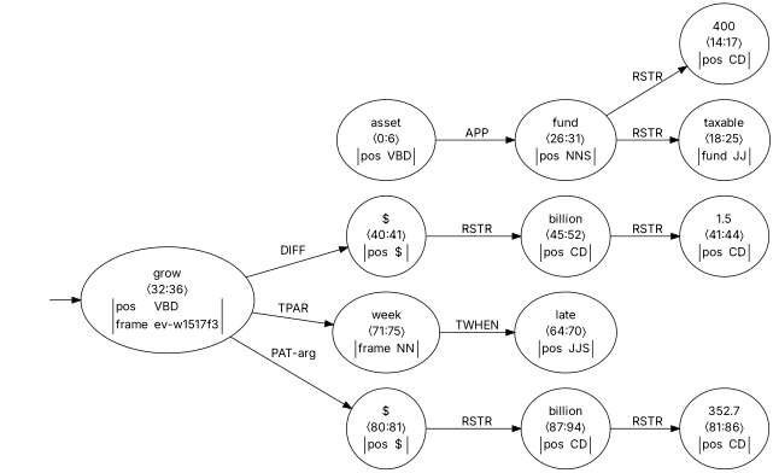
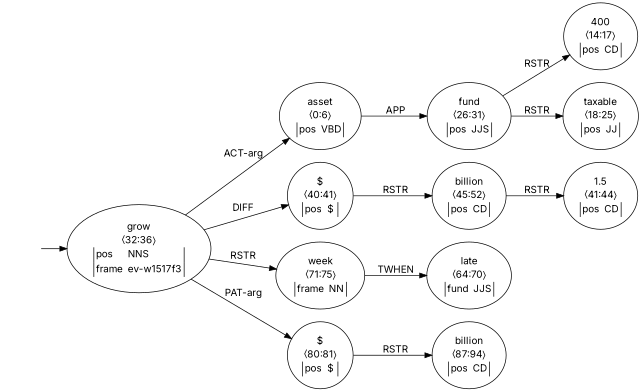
  digraph {
    fontname=Inter
    rankdir=LR
    node [fontname=Inter]
    edge [fontname=Inter]
    top [style=invis]
-   n2 [label=<<table align="center" border="0" cellspacing="0"><tr><td colspan="2">grow</td></tr><tr><td colspan="2">〈32:36〉</td></tr><tr><td sides="l" border="1" align="left">pos</td><td sides="r" border="1" align="left">VBD</td></tr><tr><td sides="l" border="1" align="left">frame</td><td sides="r" border="1" align="left">ev-w1517f3</td></tr></table>>]
+   n2 [label=<<table align="center" border="0" cellspacing="0"><tr><td colspan="2">grow</td></tr><tr><td colspan="2">〈32:36〉</td></tr><tr><td sides="l" border="1" align="left">pos</td><td sides="r" border="1" align="left">NNS</td></tr><tr><td sides="l" border="1" align="left">frame</td><td sides="r" border="1" align="left">ev-w1517f3</td></tr></table>>]
    n3 [label=<<table align="center" border="0" cellspacing="0"><tr><td colspan="2">asset</td></tr><tr><td colspan="2">〈0:6〉</td></tr><tr><td sides="l" border="1" align="left">pos</td><td sides="r" border="1" align="left">VBD</td></tr></table>>]
    n4 [label=<<table align="center" border="0" cellspacing="0"><tr><td colspan="2">$</td></tr><tr><td colspan="2">〈40:41〉</td></tr><tr><td sides="l" border="1" align="left">pos</td><td sides="r" border="1" align="left">$</td></tr></table>>]
    n5 [label=<<table align="center" border="0" cellspacing="0"><tr><td colspan="2">week</td></tr><tr><td colspan="2">〈71:75〉</td></tr><tr><td sides="l" border="1" align="left">frame</td><td sides="r" border="1" align="left">NN</td></tr></table>>]
    n6 [label=<<table align="center" border="0" cellspacing="0"><tr><td colspan="2">$</td></tr><tr><td colspan="2">〈80:81〉</td></tr><tr><td sides="l" border="1" align="left">pos</td><td sides="r" border="1" align="left">$</td></tr></table>>]
-   n7 [label=<<table align="center" border="0" cellspacing="0"><tr><td colspan="2">fund</td></tr><tr><td colspan="2">〈26:31〉</td></tr><tr><td sides="l" border="1" align="left">pos</td><td sides="r" border="1" align="left">NNS</td></tr></table>>]
+   n7 [label=<<table align="center" border="0" cellspacing="0"><tr><td colspan="2">fund</td></tr><tr><td colspan="2">〈26:31〉</td></tr><tr><td sides="l" border="1" align="left">pos</td><td sides="r" border="1" align="left">JJS</td></tr></table>>]
    n8 [label=<<table align="center" border="0" cellspacing="0"><tr><td colspan="2">billion</td></tr><tr><td colspan="2">〈45:52〉</td></tr><tr><td sides="l" border="1" align="left">pos</td><td sides="r" border="1" align="left">CD</td></tr></table>>]
-   n9 [label=<<table align="center" border="0" cellspacing="0"><tr><td colspan="2">late</td></tr><tr><td colspan="2">〈64:70〉</td></tr><tr><td sides="l" border="1" align="left">pos</td><td sides="r" border="1" align="left">JJS</td></tr></table>>]
+   n9 [label=<<table align="center" border="0" cellspacing="0"><tr><td colspan="2">late</td></tr><tr><td colspan="2">〈64:70〉</td></tr><tr><td sides="l" border="1" align="left">fund</td><td sides="r" border="1" align="left">JJS</td></tr></table>>]
    n10 [label=<<table align="center" border="0" cellspacing="0"><tr><td colspan="2">billion</td></tr><tr><td colspan="2">〈87:94〉</td></tr><tr><td sides="l" border="1" align="left">pos</td><td sides="r" border="1" align="left">CD</td></tr></table>>]
    n11 [label=<<table align="center" border="0" cellspacing="0"><tr><td colspan="2">400</td></tr><tr><td colspan="2">〈14:17〉</td></tr><tr><td sides="l" border="1" align="left">pos</td><td sides="r" border="1" align="left">CD</td></tr></table>>]
-   n12 [label=<<table align="center" border="0" cellspacing="0"><tr><td colspan="2">taxable</td></tr><tr><td colspan="2">〈18:25〉</td></tr><tr><td sides="l" border="1" align="left">fund</td><td sides="r" border="1" align="left">JJ</td></tr></table>>]
+   n12 [label=<<table align="center" border="0" cellspacing="0"><tr><td colspan="2">taxable</td></tr><tr><td colspan="2">〈18:25〉</td></tr><tr><td sides="l" border="1" align="left">pos</td><td sides="r" border="1" align="left">JJ</td></tr></table>>]
    n13 [label=<<table align="center" border="0" cellspacing="0"><tr><td colspan="2">1.5</td></tr><tr><td colspan="2">〈41:44〉</td></tr><tr><td sides="l" border="1" align="left">pos</td><td sides="r" border="1" align="left">CD</td></tr></table>>]
-   n14 [label=<<table align="center" border="0" cellspacing="0"><tr><td colspan="2">352.7</td></tr><tr><td colspan="2">〈81:86〉</td></tr><tr><td sides="l" border="1" align="left">pos</td><td sides="r" border="1" align="left">CD</td></tr></table>>]
    top -> n2
+   n2 -> n3 [label="ACT-arg"]
    n2 -> n4 [label=DIFF]
-   n2 -> n5 [label=TPAR]
+   n2 -> n5 [label=RSTR]
    n2 -> n6 [label="PAT-arg"]
    n3 -> n7 [label=APP]
    n4 -> n8 [label=RSTR]
    n5 -> n9 [label=TWHEN]
    n6 -> n10 [label=RSTR]
    n7 -> n11 [label=RSTR]
    n7 -> n12 [label=RSTR]
    n8 -> n13 [label=RSTR]
-   n10 -> n14 [label=RSTR]
  }
